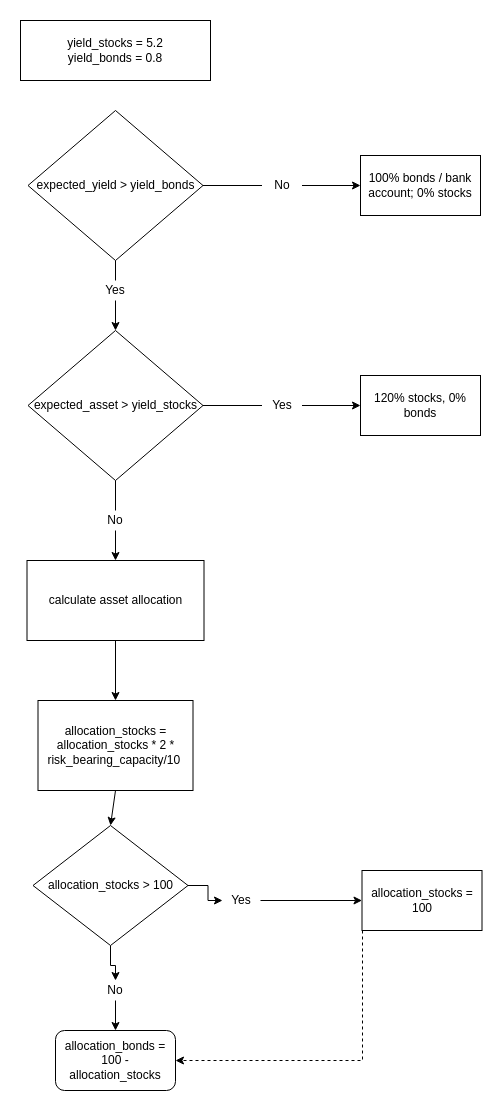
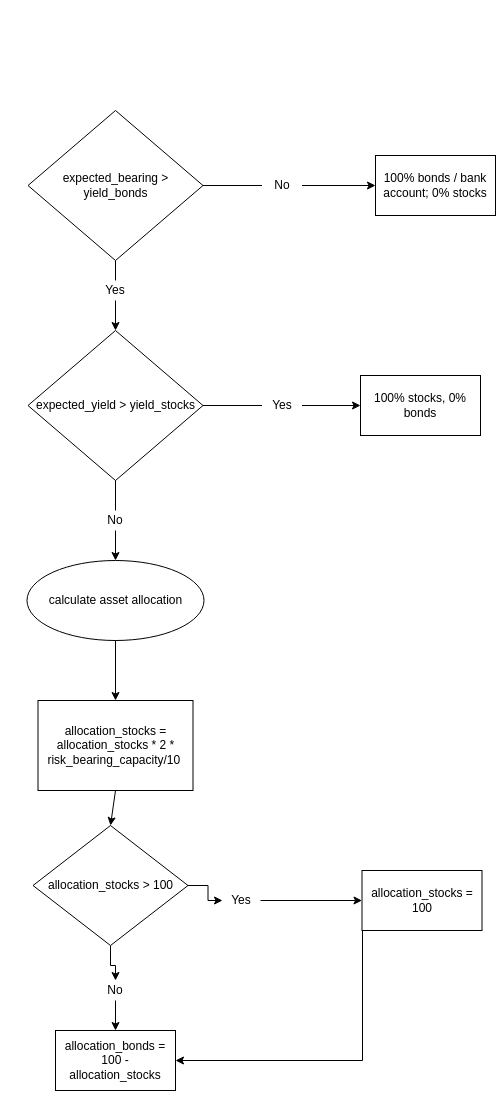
  <mxCell id="0" />
  <mxCell id="1" parent="0" />
- <mxCell id="2" value="yield_stocks = 5.2&lt;br&gt;yield_bonds = 0.8" style="rounded=0;whiteSpace=wrap;html=1;" parent="1" vertex="1"><mxGeometry x="20" y="20" width="190" height="60" as="geometry" /></mxCell>
- <mxCell id="3" value="expected_yield &amp;gt; yield_bonds" style="rhombus;whiteSpace=wrap;html=1;" parent="1" vertex="1"><mxGeometry x="27.5" y="110" width="175" height="150" as="geometry" /></mxCell>
+ <mxCell id="3" value="expected_bearing &amp;gt; yield_bonds" style="rhombus;whiteSpace=wrap;html=1;" parent="1" vertex="1"><mxGeometry x="27.5" y="110" width="175" height="150" as="geometry" /></mxCell>
  <mxCell id="4" value="" style="endArrow=classic;html=1;entryX=0;entryY=0.5;entryDx=0;entryDy=0;exitX=1;exitY=0.5;exitDx=0;exitDy=0;" parent="1" source="6" target="5" edge="1"><mxGeometry width="50" height="50" relative="1" as="geometry"><mxPoint x="310" y="185" as="sourcePoint" /><mxPoint x="330" y="185" as="targetPoint" /></mxGeometry></mxCell>
- <mxCell id="5" value="100% bonds / bank account; 0% stocks" style="rounded=0;whiteSpace=wrap;html=1;" parent="1" vertex="1"><mxGeometry x="360" y="155" width="120" height="60" as="geometry" /></mxCell>
+ <mxCell id="5" value="100% bonds / bank account; 0% stocks" style="rounded=0;whiteSpace=wrap;html=1;" parent="1" vertex="1"><mxGeometry x="375" y="155" width="120" height="60" as="geometry" /></mxCell>
  <mxCell id="6" value="No" style="text;html=1;strokeColor=none;fillColor=none;align=center;verticalAlign=middle;whiteSpace=wrap;rounded=0;" parent="1" vertex="1"><mxGeometry x="261.5" y="175" width="40" height="20" as="geometry" /></mxCell>
  <mxCell id="7" value="" style="endArrow=none;html=1;exitX=1;exitY=0.5;exitDx=0;exitDy=0;entryX=0;entryY=0.5;entryDx=0;entryDy=0;" parent="1" source="3" target="6" edge="1"><mxGeometry width="50" height="50" relative="1" as="geometry"><mxPoint x="20" y="330" as="sourcePoint" /><mxPoint x="70" y="280" as="targetPoint" /></mxGeometry></mxCell>
  <mxCell id="8" value="Yes" style="text;html=1;strokeColor=none;fillColor=none;align=center;verticalAlign=middle;whiteSpace=wrap;rounded=0;" parent="1" vertex="1"><mxGeometry x="95" y="280" width="40" height="20" as="geometry" /></mxCell>
  <mxCell id="9" value="" style="endArrow=none;html=1;entryX=0.5;entryY=1;entryDx=0;entryDy=0;" parent="1" target="3" edge="1"><mxGeometry width="50" height="50" relative="1" as="geometry"><mxPoint x="115" y="280" as="sourcePoint" /><mxPoint x="70" y="460" as="targetPoint" /></mxGeometry></mxCell>
  <mxCell id="10" value="" style="endArrow=classic;html=1;exitX=0.5;exitY=1;exitDx=0;exitDy=0;" parent="1" source="8" edge="1"><mxGeometry width="50" height="50" relative="1" as="geometry"><mxPoint x="20" y="510" as="sourcePoint" /><mxPoint x="115" y="330" as="targetPoint" /></mxGeometry></mxCell>
  <mxCell id="11" style="edgeStyle=orthogonalEdgeStyle;rounded=0;orthogonalLoop=1;jettySize=auto;html=1;exitX=0.5;exitY=1;exitDx=0;exitDy=0;" parent="1" source="8" target="8" edge="1"><mxGeometry relative="1" as="geometry" /></mxCell>
- <mxCell id="12" value="expected_asset &amp;gt; yield_stocks" style="rhombus;whiteSpace=wrap;html=1;" parent="1" vertex="1"><mxGeometry x="27.5" y="330" width="175" height="150" as="geometry" /></mxCell>
+ <mxCell id="12" value="expected_yield &amp;gt; yield_stocks" style="rhombus;whiteSpace=wrap;html=1;" parent="1" vertex="1"><mxGeometry x="27.5" y="330" width="175" height="150" as="geometry" /></mxCell>
  <mxCell id="13" value="" style="endArrow=classic;html=1;entryX=0;entryY=0.5;entryDx=0;entryDy=0;exitX=1;exitY=0.5;exitDx=0;exitDy=0;" parent="1" source="15" target="14" edge="1"><mxGeometry width="50" height="50" relative="1" as="geometry"><mxPoint x="310" y="405" as="sourcePoint" /><mxPoint x="330" y="405" as="targetPoint" /></mxGeometry></mxCell>
- <mxCell id="14" value="120% stocks, 0% bonds" style="rounded=0;whiteSpace=wrap;html=1;" parent="1" vertex="1"><mxGeometry x="360" y="375" width="120" height="60" as="geometry" /></mxCell>
+ <mxCell id="14" value="100% stocks, 0% bonds" style="rounded=0;whiteSpace=wrap;html=1;" parent="1" vertex="1"><mxGeometry x="360" y="375" width="120" height="60" as="geometry" /></mxCell>
  <mxCell id="15" value="Yes" style="text;html=1;strokeColor=none;fillColor=none;align=center;verticalAlign=middle;whiteSpace=wrap;rounded=0;" parent="1" vertex="1"><mxGeometry x="261.5" y="395" width="40" height="20" as="geometry" /></mxCell>
  <mxCell id="16" value="" style="endArrow=none;html=1;entryX=1;entryY=0.5;entryDx=0;entryDy=0;exitX=0;exitY=0.5;exitDx=0;exitDy=0;" parent="1" source="15" target="12" edge="1"><mxGeometry width="50" height="50" relative="1" as="geometry"><mxPoint x="20" y="550" as="sourcePoint" /><mxPoint x="70" y="500" as="targetPoint" /></mxGeometry></mxCell>
  <mxCell id="17" value="No" style="text;html=1;strokeColor=none;fillColor=none;align=center;verticalAlign=middle;whiteSpace=wrap;rounded=0;" parent="1" vertex="1"><mxGeometry x="95" y="510" width="40" height="20" as="geometry" /></mxCell>
  <mxCell id="18" value="" style="endArrow=none;html=1;entryX=0.5;entryY=1;entryDx=0;entryDy=0;exitX=0.5;exitY=0;exitDx=0;exitDy=0;" parent="1" source="17" target="12" edge="1"><mxGeometry width="50" height="50" relative="1" as="geometry"><mxPoint x="20" y="600" as="sourcePoint" /><mxPoint x="70" y="550" as="targetPoint" /></mxGeometry></mxCell>
  <mxCell id="19" value="" style="endArrow=classic;html=1;exitX=0.5;exitY=1;exitDx=0;exitDy=0;entryX=0.5;entryY=0;entryDx=0;entryDy=0;" parent="1" source="17" target="20" edge="1"><mxGeometry width="50" height="50" relative="1" as="geometry"><mxPoint x="20" y="600" as="sourcePoint" /><mxPoint x="70" y="550" as="targetPoint" /></mxGeometry></mxCell>
- <mxCell id="20" value="calculate asset allocation" style="rounded=0;whiteSpace=wrap;html=1;" parent="1" vertex="1"><mxGeometry x="26.5" y="560" width="177" height="80" as="geometry" /></mxCell>
+ <mxCell id="20" value="calculate asset allocation" style="ellipse;whiteSpace=wrap;html=1;" parent="1" vertex="1"><mxGeometry x="26.5" y="560" width="177" height="80" as="geometry" /></mxCell>
  <mxCell id="21" value="allocation_stocks = allocation_stocks * 2 * risk_bearing_capacity/10&amp;nbsp;" style="rounded=0;whiteSpace=wrap;html=1;" parent="1" vertex="1"><mxGeometry x="37.5" y="700" width="155" height="90" as="geometry" /></mxCell>
  <mxCell id="22" value="" style="endArrow=classic;html=1;exitX=0.5;exitY=1;exitDx=0;exitDy=0;entryX=0.5;entryY=0;entryDx=0;entryDy=0;" parent="1" source="20" target="21" edge="1"><mxGeometry width="50" height="50" relative="1" as="geometry"><mxPoint x="20" y="860" as="sourcePoint" /><mxPoint x="70" y="810" as="targetPoint" /></mxGeometry></mxCell>
  <mxCell id="23" style="edgeStyle=orthogonalEdgeStyle;rounded=0;orthogonalLoop=1;jettySize=auto;html=1;" parent="1" source="25" target="28" edge="1"><mxGeometry relative="1" as="geometry" /></mxCell>
  <mxCell id="24" style="edgeStyle=orthogonalEdgeStyle;rounded=0;orthogonalLoop=1;jettySize=auto;html=1;" parent="1" source="25" target="33" edge="1"><mxGeometry relative="1" as="geometry" /></mxCell>
  <mxCell id="25" value="allocation_stocks &amp;gt; 100" style="rhombus;whiteSpace=wrap;html=1;" parent="1" vertex="1"><mxGeometry x="32.5" y="825" width="155" height="120" as="geometry" /></mxCell>
  <mxCell id="26" value="" style="endArrow=classic;html=1;entryX=0.5;entryY=0;entryDx=0;entryDy=0;exitX=0.5;exitY=1;exitDx=0;exitDy=0;" parent="1" source="21" target="25" edge="1"><mxGeometry width="50" height="50" relative="1" as="geometry"><mxPoint x="20" y="1000" as="sourcePoint" /><mxPoint x="70" y="950" as="targetPoint" /></mxGeometry></mxCell>
  <mxCell id="27" style="edgeStyle=orthogonalEdgeStyle;rounded=0;orthogonalLoop=1;jettySize=auto;html=1;" parent="1" source="28" target="30" edge="1"><mxGeometry relative="1" as="geometry" /></mxCell>
  <mxCell id="28" value="Yes" style="text;html=1;strokeColor=none;fillColor=none;align=center;verticalAlign=middle;whiteSpace=wrap;rounded=0;" parent="1" vertex="1"><mxGeometry x="222" y="890" width="38" height="20" as="geometry" /></mxCell>
- <mxCell id="29" style="edgeStyle=orthogonalEdgeStyle;rounded=0;orthogonalLoop=1;jettySize=auto;html=1;entryX=1;entryY=0.5;entryDx=0;entryDy=0;dashed=1;" parent="1" source="30" target="31" edge="1"><mxGeometry relative="1" as="geometry"><Array as="points"><mxPoint x="362" y="1060" /></Array></mxGeometry></mxCell>
+ <mxCell id="29" style="edgeStyle=orthogonalEdgeStyle;rounded=0;orthogonalLoop=1;jettySize=auto;html=1;entryX=1;entryY=0.5;entryDx=0;entryDy=0;" parent="1" source="30" target="31" edge="1"><mxGeometry relative="1" as="geometry"><Array as="points"><mxPoint x="362" y="1060" /></Array></mxGeometry></mxCell>
  <mxCell id="30" value="allocation_stocks = 100" style="rounded=0;whiteSpace=wrap;html=1;" parent="1" vertex="1"><mxGeometry x="361.5" y="870" width="120" height="60" as="geometry" /></mxCell>
- <mxCell id="31" value="allocation_bonds = 100 - allocation_stocks" style="whiteSpace=wrap;html=1;rounded=1;" parent="1" vertex="1"><mxGeometry x="55" y="1030" width="120" height="60" as="geometry" /></mxCell>
+ <mxCell id="31" value="allocation_bonds = 100 - allocation_stocks" style="rounded=0;whiteSpace=wrap;html=1;" parent="1" vertex="1"><mxGeometry x="55" y="1030" width="120" height="60" as="geometry" /></mxCell>
  <mxCell id="32" style="edgeStyle=orthogonalEdgeStyle;rounded=0;orthogonalLoop=1;jettySize=auto;html=1;entryX=0.5;entryY=0;entryDx=0;entryDy=0;" parent="1" source="33" target="31" edge="1"><mxGeometry relative="1" as="geometry" /></mxCell>
  <mxCell id="33" value="No" style="text;html=1;strokeColor=none;fillColor=none;align=center;verticalAlign=middle;whiteSpace=wrap;rounded=0;" parent="1" vertex="1"><mxGeometry x="95" y="980" width="40" height="20" as="geometry" /></mxCell>
